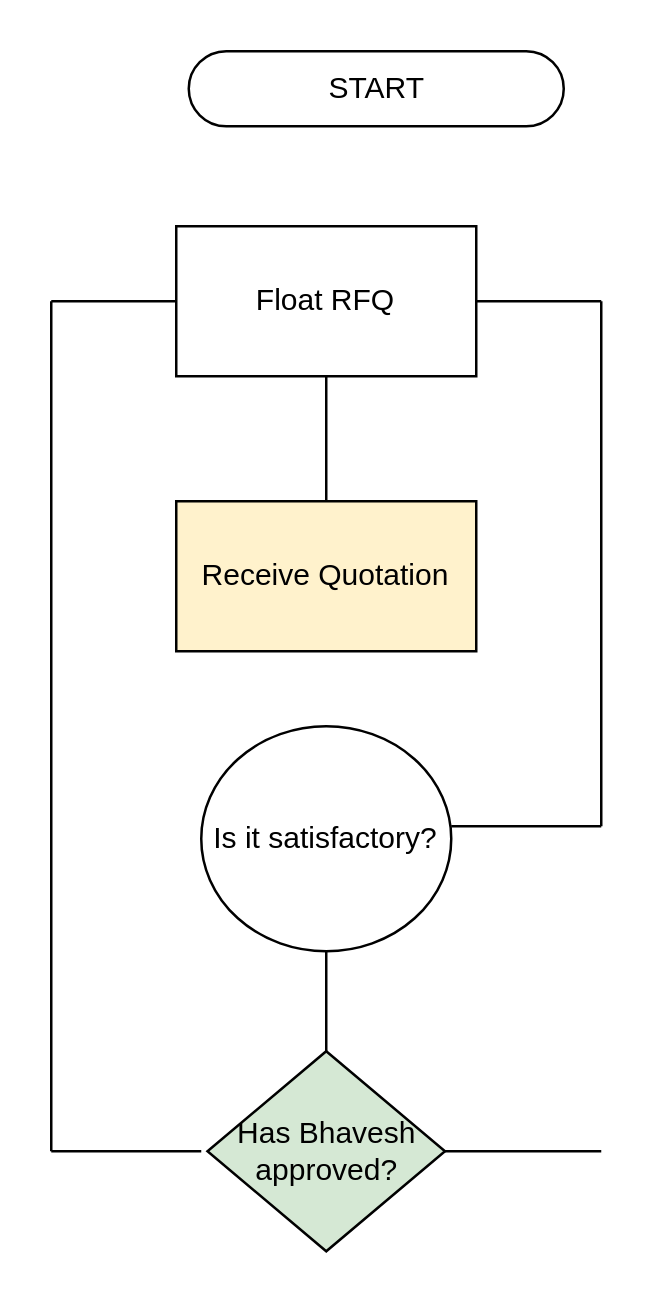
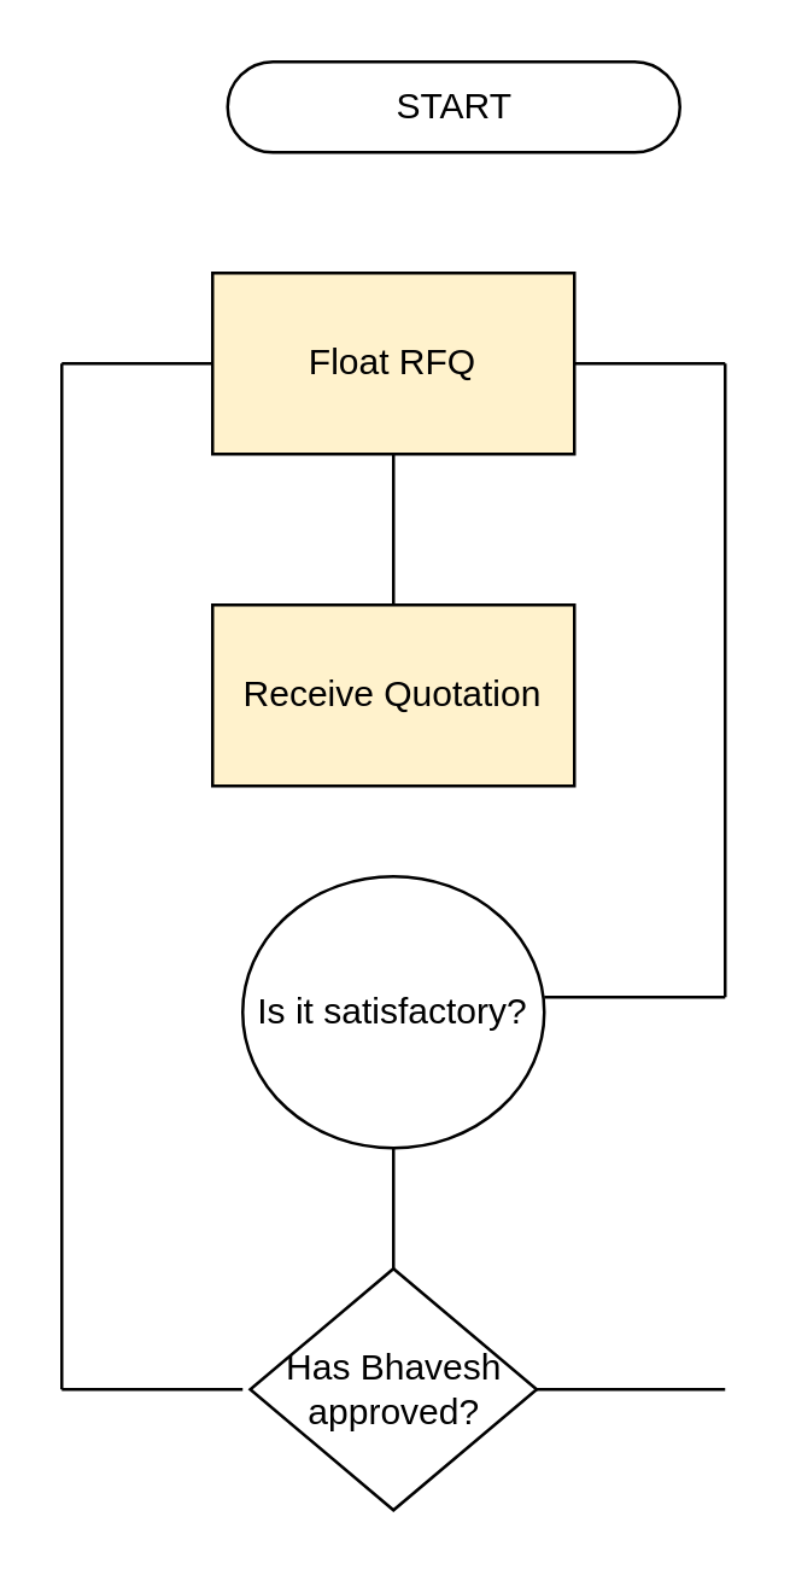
  <mxCell id="0" />
  <mxCell id="1" parent="0" />
- <mxCell id="2" value="Float RFQ" style="rounded=0;whiteSpace=wrap;html=1;" vertex="1" parent="1"><mxGeometry x="70" y="90" width="120" height="60" as="geometry" /></mxCell>
+ <mxCell id="2" value="Float RFQ" style="rounded=0;whiteSpace=wrap;html=1;fillColor=#fff2cc;" vertex="1" parent="1"><mxGeometry x="70" y="90" width="120" height="60" as="geometry" /></mxCell>
  <mxCell id="3" value="" style="endArrow=none;html=1;entryX=0.5;entryY=1;entryDx=0;entryDy=0;" edge="1" parent="1" target="2"><mxGeometry width="50" height="50" relative="1" as="geometry"><mxPoint x="130" y="200" as="sourcePoint" /><mxPoint x="150" y="160" as="targetPoint" /></mxGeometry></mxCell>
  <mxCell id="4" value="START" style="html=1;dashed=0;whitespace=wrap;shape=mxgraph.dfd.start" vertex="1" parent="1"><mxGeometry x="75" y="20" width="150" height="30" as="geometry" /></mxCell>
  <mxCell id="5" value="Receive Quotation" style="rounded=0;whiteSpace=wrap;html=1;fillColor=#fff2cc;" vertex="1" parent="1"><mxGeometry x="70" y="200" width="120" height="60" as="geometry" /></mxCell>
  <mxCell id="6" value="Is it satisfactory?" style="ellipse;whiteSpace=wrap;html=1;" vertex="1" parent="1"><mxGeometry x="80" y="290" width="100" height="90" as="geometry" /></mxCell>
  <mxCell id="7" value="" style="endArrow=none;html=1;exitX=1;exitY=0.444;exitDx=0;exitDy=0;exitPerimeter=0;" edge="1" parent="1" source="6"><mxGeometry width="50" height="50" relative="1" as="geometry"><mxPoint x="180" y="340" as="sourcePoint" /><mxPoint x="240" y="330" as="targetPoint" /></mxGeometry></mxCell>
  <mxCell id="8" value="" style="endArrow=none;html=1;" edge="1" parent="1"><mxGeometry width="50" height="50" relative="1" as="geometry"><mxPoint x="240" y="330" as="sourcePoint" /><mxPoint x="240" y="120" as="targetPoint" /></mxGeometry></mxCell>
  <mxCell id="9" value="" style="endArrow=none;html=1;exitX=1;exitY=0.5;exitDx=0;exitDy=0;" edge="1" parent="1" source="2"><mxGeometry width="50" height="50" relative="1" as="geometry"><mxPoint x="230" y="140" as="sourcePoint" /><mxPoint x="240" y="120" as="targetPoint" /></mxGeometry></mxCell>
  <mxCell id="10" value="" style="endArrow=none;html=1;entryX=0.5;entryY=1;entryDx=0;entryDy=0;" edge="1" parent="1" target="6"><mxGeometry width="50" height="50" relative="1" as="geometry"><mxPoint x="130" y="420" as="sourcePoint" /><mxPoint x="140" y="390" as="targetPoint" /></mxGeometry></mxCell>
- <mxCell id="11" value="Has Bhavesh approved?" style="rhombus;whiteSpace=wrap;html=1;fillColor=#d5e8d4;" vertex="1" parent="1"><mxGeometry x="82.5" y="420" width="95" height="80" as="geometry" /></mxCell>
+ <mxCell id="11" value="Has Bhavesh approved?" style="rhombus;whiteSpace=wrap;html=1;" vertex="1" parent="1"><mxGeometry x="82.5" y="420" width="95" height="80" as="geometry" /></mxCell>
  <mxCell id="12" value="" style="endArrow=none;html=1;" edge="1" parent="1"><mxGeometry width="50" height="50" relative="1" as="geometry"><mxPoint x="20" y="460" as="sourcePoint" /><mxPoint x="80" y="460" as="targetPoint" /></mxGeometry></mxCell>
  <mxCell id="13" value="" style="endArrow=none;html=1;" edge="1" parent="1"><mxGeometry width="50" height="50" relative="1" as="geometry"><mxPoint x="20" y="460" as="sourcePoint" /><mxPoint x="20" y="120" as="targetPoint" /></mxGeometry></mxCell>
  <mxCell id="14" value="" style="endArrow=none;html=1;" edge="1" parent="1"><mxGeometry width="50" height="50" relative="1" as="geometry"><mxPoint x="177.5" y="460" as="sourcePoint" /><mxPoint x="240" y="460" as="targetPoint" /></mxGeometry></mxCell>
  <mxCell id="15" value="" style="endArrow=none;html=1;" edge="1" parent="1"><mxGeometry width="50" height="50" relative="1" as="geometry"><mxPoint x="20" y="120" as="sourcePoint" /><mxPoint x="70" y="120" as="targetPoint" /></mxGeometry></mxCell>
